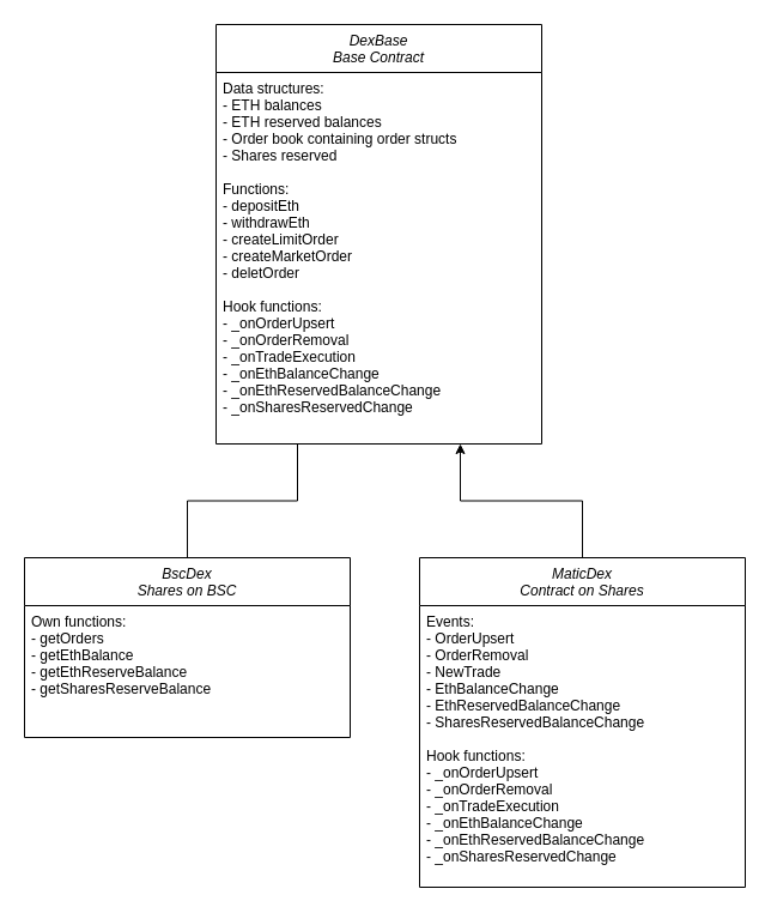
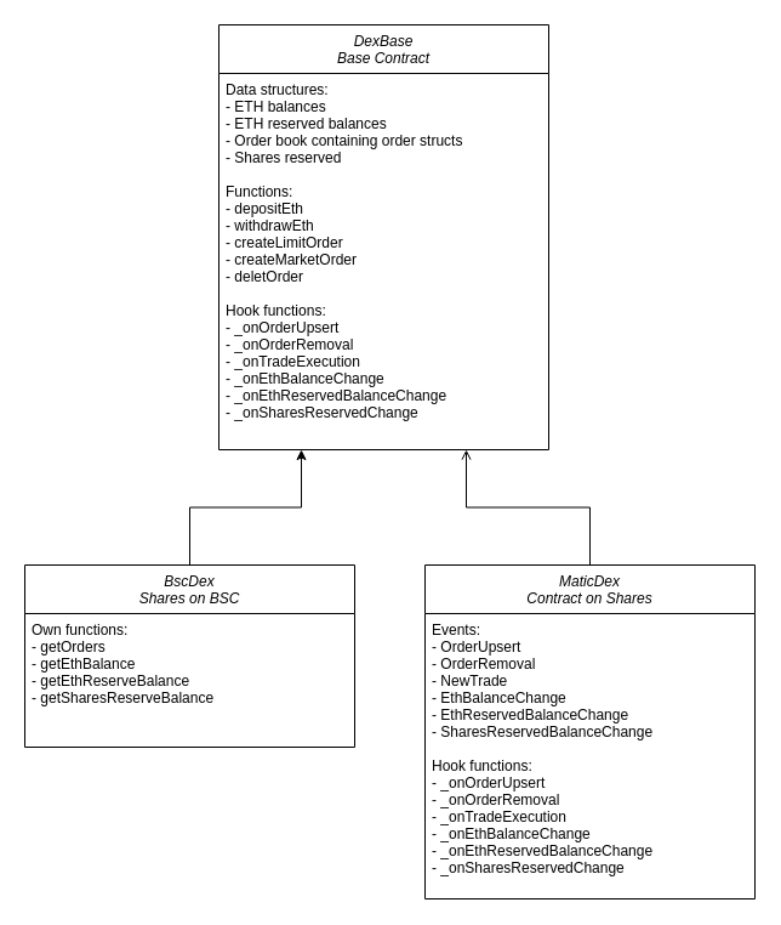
  <mxCell id="0" />
  <mxCell id="1" parent="0" />
  <mxCell id="2" value="DexBase&#10;Base Contract&#10;" style="swimlane;fontStyle=2;align=center;verticalAlign=top;childLayout=stackLayout;horizontal=1;startSize=40;horizontalStack=0;resizeParent=1;resizeLast=0;collapsible=1;marginBottom=0;rounded=0;shadow=0;strokeWidth=1;" parent="1" vertex="1"><mxGeometry x="180" y="20" width="272" height="350" as="geometry"><mxRectangle x="230" y="140" width="160" height="26" as="alternateBounds" /></mxGeometry></mxCell>
  <mxCell id="3" value="Data structures:&#10;- ETH balances&#10;- ETH reserved balances&#10;- Order book containing order structs&#10;- Shares reserved&#10;&#10;Functions:&#10;- depositEth&#10;- withdrawEth&#10;- createLimitOrder&#10;- createMarketOrder&#10;- deletOrder&#10;&#10;Hook functions:&#10;- _onOrderUpsert&#10;- _onOrderRemoval&#10;- _onTradeExecution&#10;- _onEthBalanceChange&#10;- _onEthReservedBalanceChange&#10;- _onSharesReservedChange" style="text;align=left;verticalAlign=top;spacingLeft=4;spacingRight=4;overflow=hidden;rotatable=0;points=[[0,0.5],[1,0.5]];portConstraint=eastwest;" parent="2" vertex="1"><mxGeometry y="40" width="272" height="310" as="geometry" /></mxCell>
- <mxCell id="4" style="edgeStyle=orthogonalEdgeStyle;rounded=0;orthogonalLoop=1;jettySize=auto;html=1;entryX=0.25;entryY=1;entryDx=0;entryDy=0;endArrow=none;" parent="1" source="5" target="2" edge="1"><mxGeometry relative="1" as="geometry" /></mxCell>
+ <mxCell id="4" style="edgeStyle=orthogonalEdgeStyle;rounded=0;orthogonalLoop=1;jettySize=auto;html=1;entryX=0.25;entryY=1;entryDx=0;entryDy=0;" parent="1" source="5" target="2" edge="1"><mxGeometry relative="1" as="geometry" /></mxCell>
  <mxCell id="5" value="BscDex&#10;Shares on BSC" style="swimlane;fontStyle=2;align=center;verticalAlign=top;childLayout=stackLayout;horizontal=1;startSize=40;horizontalStack=0;resizeParent=1;resizeLast=0;collapsible=1;marginBottom=0;rounded=0;shadow=0;strokeWidth=1;" parent="1" vertex="1"><mxGeometry x="20" y="465" width="272" height="150" as="geometry"><mxRectangle x="230" y="140" width="160" height="26" as="alternateBounds" /></mxGeometry></mxCell>
  <mxCell id="6" value="Own functions:&#10;- getOrders&#10;- getEthBalance&#10;- getEthReserveBalance&#10;- getSharesReserveBalance" style="text;align=left;verticalAlign=top;spacingLeft=4;spacingRight=4;overflow=hidden;rotatable=0;points=[[0,0.5],[1,0.5]];portConstraint=eastwest;" parent="5" vertex="1"><mxGeometry y="40" width="272" height="110" as="geometry" /></mxCell>
- <mxCell id="7" style="edgeStyle=orthogonalEdgeStyle;rounded=0;orthogonalLoop=1;jettySize=auto;html=1;entryX=0.75;entryY=1;entryDx=0;entryDy=0;" parent="1" source="8" target="2" edge="1"><mxGeometry relative="1" as="geometry" /></mxCell>
+ <mxCell id="7" style="edgeStyle=orthogonalEdgeStyle;rounded=0;orthogonalLoop=1;jettySize=auto;html=1;entryX=0.75;entryY=1;entryDx=0;entryDy=0;endArrow=open;" parent="1" source="8" target="2" edge="1"><mxGeometry relative="1" as="geometry" /></mxCell>
  <mxCell id="8" value="MaticDex&#10;Contract on Shares&#10;" style="swimlane;fontStyle=2;align=center;verticalAlign=top;childLayout=stackLayout;horizontal=1;startSize=40;horizontalStack=0;resizeParent=1;resizeLast=0;collapsible=1;marginBottom=0;rounded=0;shadow=0;strokeWidth=1;" parent="1" vertex="1"><mxGeometry x="350" y="465" width="272" height="275" as="geometry"><mxRectangle x="230" y="140" width="160" height="26" as="alternateBounds" /></mxGeometry></mxCell>
  <mxCell id="9" value="Events:&#10;- OrderUpsert&#10;- OrderRemoval&#10;- NewTrade&#10;- EthBalanceChange&#10;- EthReservedBalanceChange&#10;- SharesReservedBalanceChange&#10;&#10;Hook functions:&#10;- _onOrderUpsert&#10;- _onOrderRemoval&#10;- _onTradeExecution&#10;- _onEthBalanceChange&#10;- _onEthReservedBalanceChange&#10;- _onSharesReservedChange&#10;" style="text;align=left;verticalAlign=top;spacingLeft=4;spacingRight=4;overflow=hidden;rotatable=0;points=[[0,0.5],[1,0.5]];portConstraint=eastwest;" parent="8" vertex="1"><mxGeometry y="40" width="272" height="230" as="geometry" /></mxCell>
